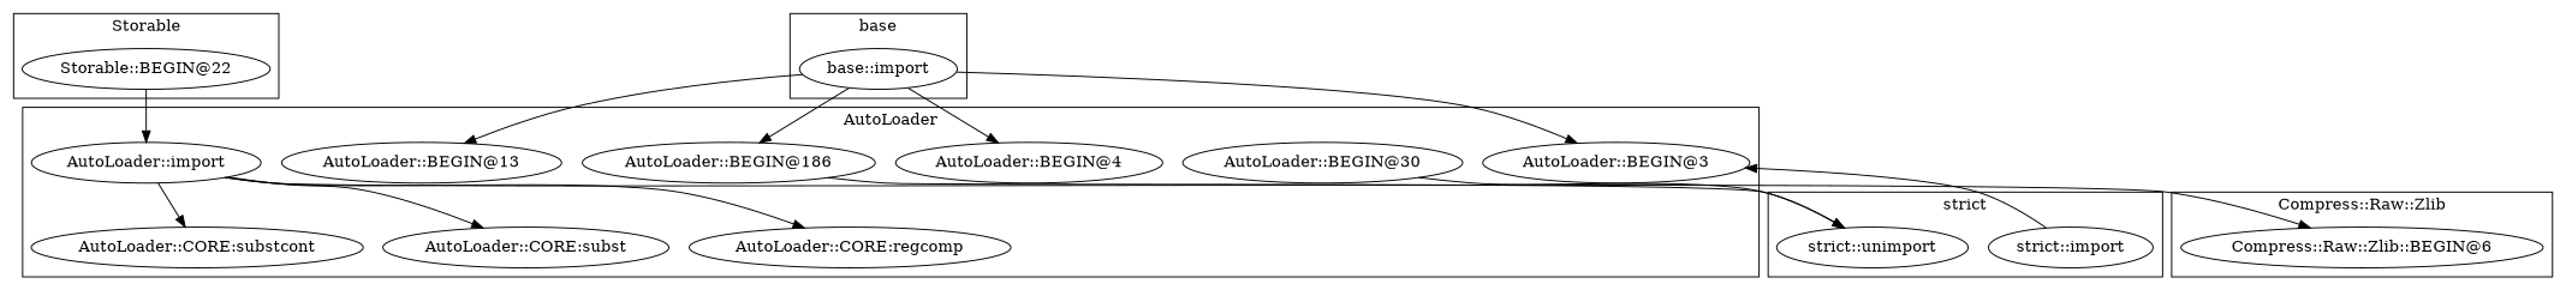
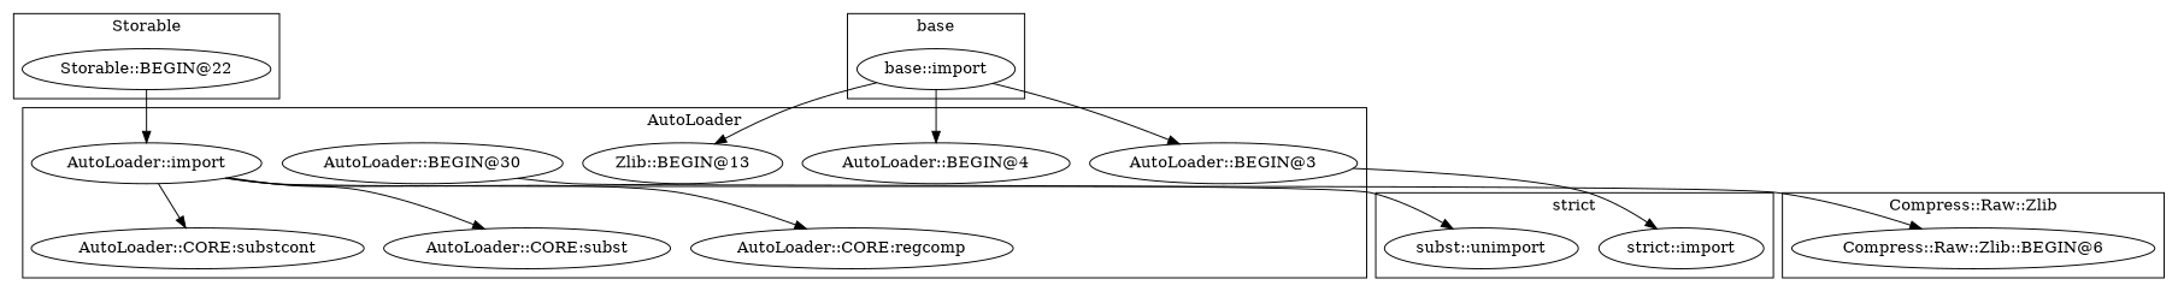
  digraph {
    "Compress::Raw::Zlib::BEGIN@6"
    "Storable::BEGIN@22"
    "base::import"
    "strict::import"
-   "strict::unimport"
+   "strict::unimport" [label="subst::unimport"]
    "AutoLoader::CORE:substcont"
-   "AutoLoader::BEGIN@186"
    "AutoLoader::CORE:subst"
    "AutoLoader::BEGIN@30"
    "AutoLoader::BEGIN@4"
    "AutoLoader::import"
    "AutoLoader::BEGIN@3"
    "AutoLoader::CORE:regcomp"
-   "AutoLoader::BEGIN@13"
+   "AutoLoader::BEGIN@13" [label="Zlib::BEGIN@13"]
    subgraph cluster_1 {
      label="Compress::Raw::Zlib"
      "Compress::Raw::Zlib::BEGIN@6"
    }
    subgraph cluster_2 {
      label=Storable
      "Storable::BEGIN@22"
    }
    subgraph cluster_3 {
      label=base
      "base::import"
    }
    subgraph cluster_4 {
      label="strict"
      "strict::import"
      "strict::unimport"
    }
    subgraph cluster_5 {
      label=AutoLoader
      "AutoLoader::CORE:substcont"
-     "AutoLoader::BEGIN@186"
      "AutoLoader::CORE:subst"
      "AutoLoader::BEGIN@30"
      "AutoLoader::BEGIN@4"
      "AutoLoader::import"
      "AutoLoader::BEGIN@3"
      "AutoLoader::CORE:regcomp"
      "AutoLoader::BEGIN@13"
    }
    "Storable::BEGIN@22" -> "AutoLoader::import"
-   "base::import" -> "AutoLoader::BEGIN@186"
    "base::import" -> "AutoLoader::BEGIN@4"
    "base::import" -> "AutoLoader::BEGIN@3"
    "base::import" -> "AutoLoader::BEGIN@13"
-   "AutoLoader::BEGIN@186" -> "strict::unimport"
    "AutoLoader::BEGIN@30" -> "strict::unimport"
    "AutoLoader::import" -> "Compress::Raw::Zlib::BEGIN@6"
    "AutoLoader::import" -> "AutoLoader::CORE:substcont"
    "AutoLoader::import" -> "AutoLoader::CORE:subst"
    "AutoLoader::import" -> "AutoLoader::CORE:regcomp"
-   "strict::import" -> "AutoLoader::BEGIN@3"
+   "AutoLoader::BEGIN@3" -> "strict::import"
  }
